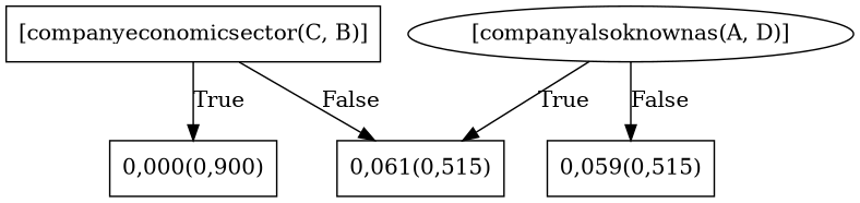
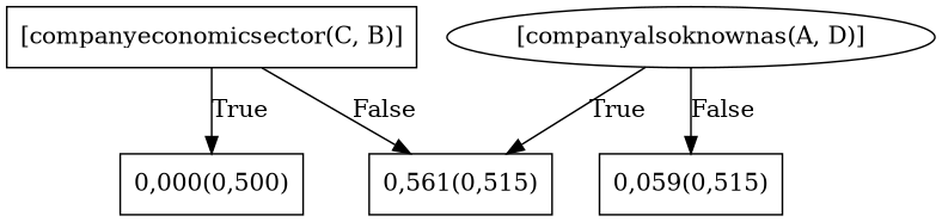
  digraph {
    node [shape=box]
    n1 [label="[companyeconomicsector(C, B)]"]
-   n2 [label="0,000(0,900)"]
-   n3 [label="0,061(0,515)"]
+   n2 [label="0,000(0,500)"]
+   n3 [label="0,561(0,515)"]
    n4 [label="[companyalsoknownas(A, D)]" shape=""]
    n5 [label="0,059(0,515)"]
    n1 -> n2 [label=True]
    n1 -> n3 [label=False]
    n4 -> n3 [label=True]
    n4 -> n5 [label=False]
  }
